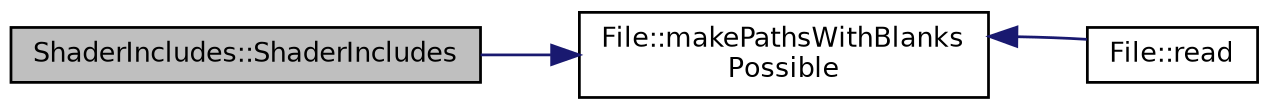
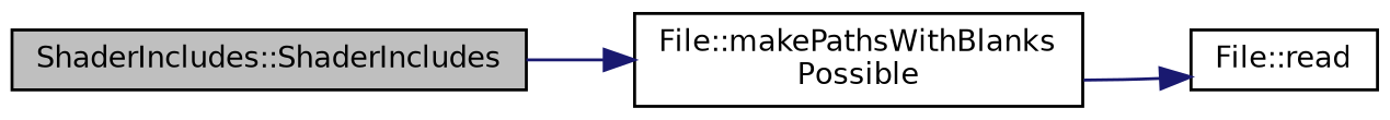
  digraph {
    rankdir=LR
    node [color=black fontname=Helvetica fontsize=10 shape=record]
    edge [color=midnightblue fontname=Helvetica fontsize=10 labelfontname=Helvetica labelfontsize=10 style=solid]
    n1 [fillcolor=grey75 fontcolor=black height=0.2 label="ShaderIncludes::ShaderIncludes" style=filled width=0.4]
    n2 [height=0.2 label="File::makePathsWithBlanks\lPossible" width=0.4]
    n3 [height=0.2 label="File::read" width=0.4]
    n1 -> n2
-   n3 -> n2
+   n2 -> n3
  }
